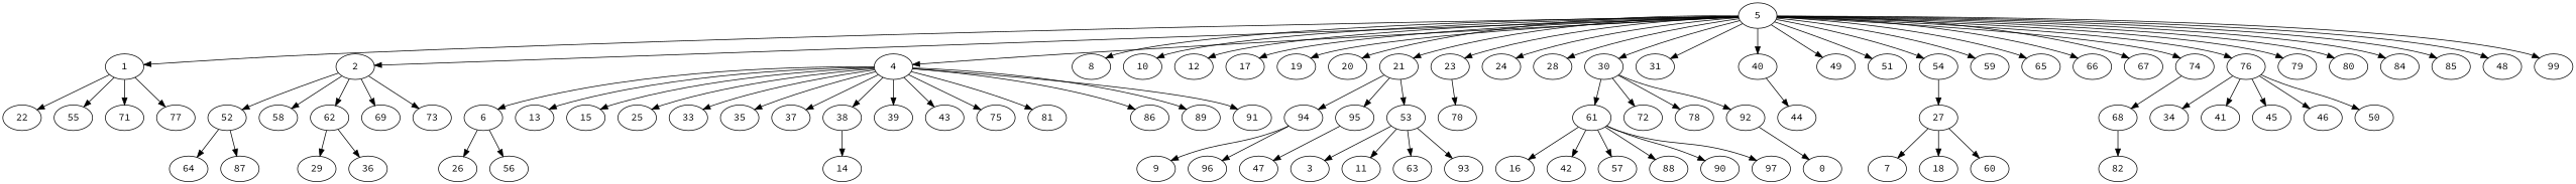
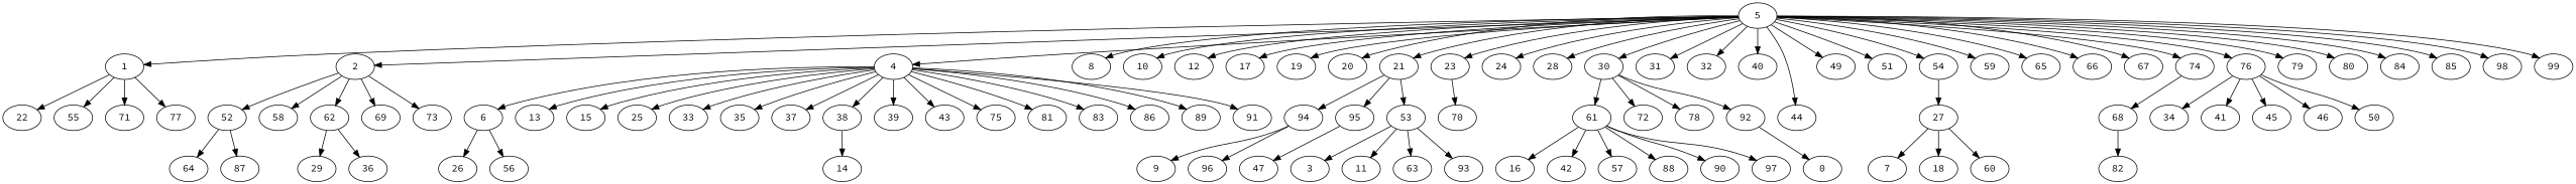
  digraph {
    fontname="Source Code Pro"
    node [fontname="Source Code Pro"]
    edge [fontname="Source Code Pro"]
    5
    1
    2
    4
    8
    10
    12
    17
    19
    20
    21
    23
    24
    28
    30
    31
+   32
    40
    44
    49
    51
    54
    59
    65
    66
    67
    74
    76
    79
    80
    84
    85
-   98 [label=48]
+   98
    99
    22
    55
    71
    77
    52
    58
    62
    69
    73
    6
    13
    15
    25
    33
    35
    37
    38
    39
    43
    75
    81
+   83
    86
    89
    91
    94
    95
    53
    70
    61
    72
    78
    92
    27
    68
    34
    41
    45
    46
    50
    64
    87
    29
    36
    26
    56
    14
    9
    96
    47
    16
    42
    57
    88
    90
    97
    0
    7
    18
    60
    82
    3
    11
    63
    93
    5 -> 1
    5 -> 2
    5 -> 4
    5 -> 8
    5 -> 10
    5 -> 12
    5 -> 17
    5 -> 19
    5 -> 20
    5 -> 21
    5 -> 23
    5 -> 24
    5 -> 28
    5 -> 30
    5 -> 31
+   5 -> 32
    5 -> 40
-   40 -> 44
+   5 -> 44
    5 -> 49
    5 -> 51
    5 -> 54
    5 -> 59
    5 -> 65
    5 -> 66
    5 -> 67
    5 -> 74
    5 -> 76
    5 -> 79
    5 -> 80
    5 -> 84
    5 -> 85
    5 -> 98
    5 -> 99
    1 -> 22
    1 -> 55
    1 -> 71
    1 -> 77
    2 -> 52
    2 -> 58
    2 -> 62
    2 -> 69
    2 -> 73
    4 -> 6
    4 -> 13
    4 -> 15
    4 -> 25
    4 -> 33
    4 -> 35
    4 -> 37
    4 -> 38
    4 -> 39
    4 -> 43
    4 -> 75
    4 -> 81
+   4 -> 83
    4 -> 86
    4 -> 89
    4 -> 91
    21 -> 94
    21 -> 95
    21 -> 53
    23 -> 70
    30 -> 61
    30 -> 72
    30 -> 78
    30 -> 92
    54 -> 27
    74 -> 68
    76 -> 34
    76 -> 41
    76 -> 45
    76 -> 46
    76 -> 50
    52 -> 64
    52 -> 87
    62 -> 29
    62 -> 36
    6 -> 26
    6 -> 56
    38 -> 14
    94 -> 9
    94 -> 96
    95 -> 47
    53 -> 3
    53 -> 11
    53 -> 63
    53 -> 93
    61 -> 16
    61 -> 42
    61 -> 57
    61 -> 88
    61 -> 90
    61 -> 97
    92 -> 0
    27 -> 7
    27 -> 18
    27 -> 60
    68 -> 82
  }
